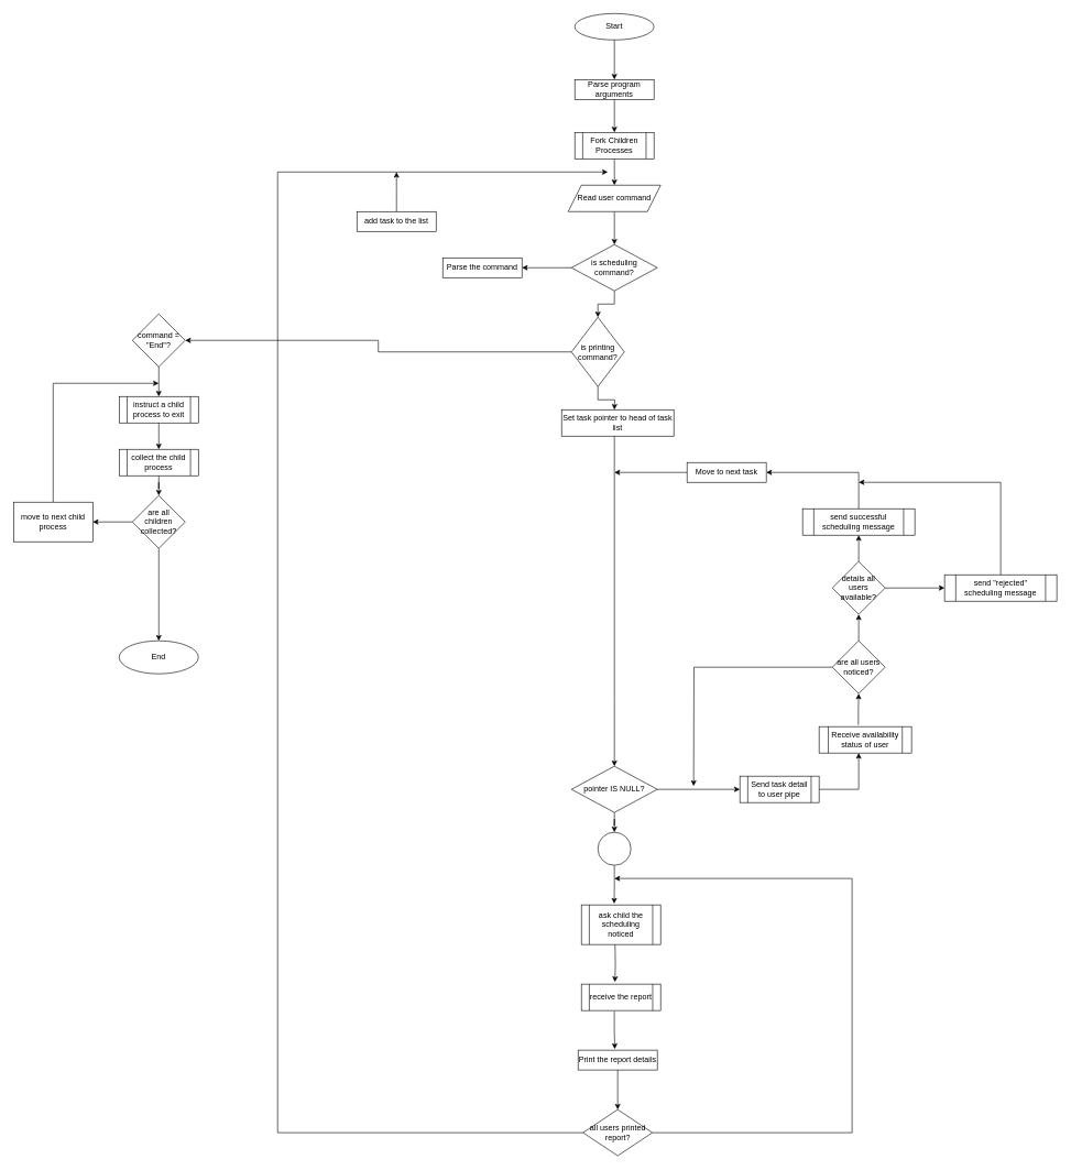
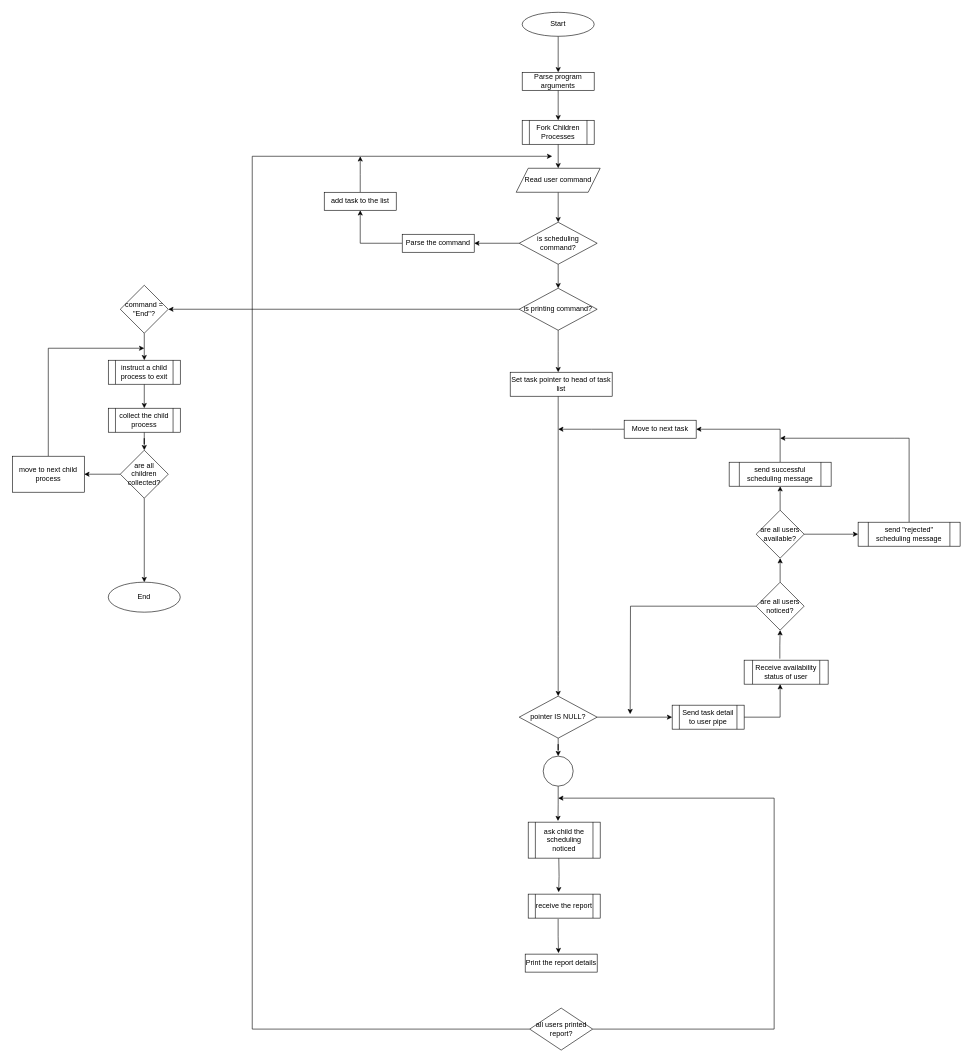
  <mxCell id="0" />
  <mxCell id="1" parent="0" />
  <mxCell id="2" style="edgeStyle=orthogonalEdgeStyle;rounded=0;orthogonalLoop=1;jettySize=auto;html=1;entryX=0.5;entryY=0;entryDx=0;entryDy=0;" edge="1" parent="1" source="3" target="5"><mxGeometry relative="1" as="geometry" /></mxCell>
  <mxCell id="3" value="Start" style="ellipse;whiteSpace=wrap;html=1;" vertex="1" parent="1"><mxGeometry x="870" y="20" width="120" height="40" as="geometry" /></mxCell>
  <mxCell id="4" style="edgeStyle=orthogonalEdgeStyle;rounded=0;orthogonalLoop=1;jettySize=auto;html=1;exitX=0.5;exitY=1;exitDx=0;exitDy=0;" edge="1" parent="1" source="5" target="7"><mxGeometry relative="1" as="geometry" /></mxCell>
  <mxCell id="5" value="Parse program arguments" style="rounded=0;whiteSpace=wrap;html=1;" vertex="1" parent="1"><mxGeometry x="870" y="120" width="120" height="30" as="geometry" /></mxCell>
  <mxCell id="6" style="edgeStyle=orthogonalEdgeStyle;rounded=0;orthogonalLoop=1;jettySize=auto;html=1;entryX=0.5;entryY=0;entryDx=0;entryDy=0;" edge="1" parent="1" source="7" target="9"><mxGeometry relative="1" as="geometry" /></mxCell>
  <mxCell id="7" value="Fork Children Processes" style="shape=process;whiteSpace=wrap;html=1;backgroundOutline=1;" vertex="1" parent="1"><mxGeometry x="870" y="200" width="120" height="40" as="geometry" /></mxCell>
  <mxCell id="8" value="" style="edgeStyle=orthogonalEdgeStyle;rounded=0;orthogonalLoop=1;jettySize=auto;html=1;" edge="1" parent="1" source="9" target="12"><mxGeometry relative="1" as="geometry" /></mxCell>
  <mxCell id="9" value="Read user command" style="shape=parallelogram;perimeter=parallelogramPerimeter;whiteSpace=wrap;html=1;fixedSize=1;" vertex="1" parent="1"><mxGeometry x="860" y="280" width="140" height="40" as="geometry" /></mxCell>
  <mxCell id="10" style="edgeStyle=orthogonalEdgeStyle;rounded=0;orthogonalLoop=1;jettySize=auto;html=1;entryX=1;entryY=0.5;entryDx=0;entryDy=0;" edge="1" parent="1" source="12" target="14"><mxGeometry relative="1" as="geometry" /></mxCell>
  <mxCell id="11" style="edgeStyle=orthogonalEdgeStyle;rounded=0;orthogonalLoop=1;jettySize=auto;html=1;" edge="1" parent="1" source="12" target="19"><mxGeometry relative="1" as="geometry" /></mxCell>
  <mxCell id="12" value="is scheduling command?" style="rhombus;whiteSpace=wrap;html=1;" vertex="1" parent="1"><mxGeometry x="865" y="370" width="130" height="70" as="geometry" /></mxCell>
+ <mxCell id="13" style="edgeStyle=orthogonalEdgeStyle;rounded=0;orthogonalLoop=1;jettySize=auto;html=1;exitX=0;exitY=0.5;exitDx=0;exitDy=0;" edge="1" parent="1" source="14" target="16"><mxGeometry relative="1" as="geometry" /></mxCell>
  <mxCell id="14" value="Parse the command" style="rounded=0;whiteSpace=wrap;html=1;" vertex="1" parent="1"><mxGeometry x="670" y="390" width="120" height="30" as="geometry" /></mxCell>
  <mxCell id="15" style="edgeStyle=orthogonalEdgeStyle;rounded=0;orthogonalLoop=1;jettySize=auto;html=1;" edge="1" parent="1" source="16"><mxGeometry relative="1" as="geometry"><mxPoint x="600" y="260" as="targetPoint" /></mxGeometry></mxCell>
  <mxCell id="16" value="add task to the list" style="rounded=0;whiteSpace=wrap;html=1;" vertex="1" parent="1"><mxGeometry x="540" y="320" width="120" height="30" as="geometry" /></mxCell>
  <mxCell id="17" style="edgeStyle=orthogonalEdgeStyle;rounded=0;orthogonalLoop=1;jettySize=auto;html=1;" edge="1" parent="1" source="19"><mxGeometry relative="1" as="geometry"><mxPoint x="930" y="620" as="targetPoint" /></mxGeometry></mxCell>
  <mxCell id="18" value="" style="edgeStyle=orthogonalEdgeStyle;rounded=0;orthogonalLoop=1;jettySize=auto;html=1;" edge="1" parent="1" source="19" target="53"><mxGeometry relative="1" as="geometry" /></mxCell>
- <mxCell id="19" value="is printing command?" style="rhombus;whiteSpace=wrap;html=1;" vertex="1" parent="1"><mxGeometry x="865" y="480" width="80" height="105" as="geometry" /></mxCell>
+ <mxCell id="19" value="is printing command?" style="rhombus;whiteSpace=wrap;html=1;" vertex="1" parent="1"><mxGeometry x="865" y="480" width="130" height="70" as="geometry" /></mxCell>
  <mxCell id="20" style="edgeStyle=orthogonalEdgeStyle;rounded=0;orthogonalLoop=1;jettySize=auto;html=1;entryX=0.5;entryY=0;entryDx=0;entryDy=0;" edge="1" parent="1" source="21" target="24"><mxGeometry relative="1" as="geometry"><mxPoint x="935" y="720" as="targetPoint" /><Array as="points"><mxPoint x="930" y="1060" /></Array></mxGeometry></mxCell>
  <mxCell id="21" value="Set task pointer to head of task list" style="rounded=0;whiteSpace=wrap;html=1;" vertex="1" parent="1"><mxGeometry x="850" y="620" width="170" height="40" as="geometry" /></mxCell>
  <mxCell id="22" style="edgeStyle=orthogonalEdgeStyle;rounded=0;orthogonalLoop=1;jettySize=auto;html=1;entryX=0;entryY=0.5;entryDx=0;entryDy=0;" edge="1" parent="1" source="24" target="29"><mxGeometry relative="1" as="geometry"><mxPoint x="1100" y="815" as="targetPoint" /></mxGeometry></mxCell>
  <mxCell id="23" style="edgeStyle=orthogonalEdgeStyle;rounded=0;orthogonalLoop=1;jettySize=auto;html=1;entryX=0.5;entryY=0;entryDx=0;entryDy=0;" edge="1" parent="1" source="24" target="38"><mxGeometry relative="1" as="geometry"><mxPoint x="930" y="1215" as="targetPoint" /></mxGeometry></mxCell>
  <mxCell id="24" value="pointer IS NULL?" style="rhombus;whiteSpace=wrap;html=1;" vertex="1" parent="1"><mxGeometry x="865" y="1160" width="130" height="70" as="geometry" /></mxCell>
  <mxCell id="25" style="edgeStyle=orthogonalEdgeStyle;rounded=0;orthogonalLoop=1;jettySize=auto;html=1;" edge="1" parent="1" source="27"><mxGeometry relative="1" as="geometry"><mxPoint x="1050" y="1190" as="targetPoint" /></mxGeometry></mxCell>
  <mxCell id="26" value="" style="edgeStyle=orthogonalEdgeStyle;rounded=0;orthogonalLoop=1;jettySize=auto;html=1;" edge="1" parent="1" source="27" target="34"><mxGeometry relative="1" as="geometry" /></mxCell>
  <mxCell id="27" value="are all users noticed?" style="rhombus;whiteSpace=wrap;html=1;" vertex="1" parent="1"><mxGeometry x="1260" y="970" width="80" height="80" as="geometry" /></mxCell>
  <mxCell id="28" style="edgeStyle=orthogonalEdgeStyle;rounded=0;orthogonalLoop=1;jettySize=auto;html=1;exitX=1;exitY=0.5;exitDx=0;exitDy=0;" edge="1" parent="1" source="29" target="31"><mxGeometry relative="1" as="geometry"><mxPoint x="1280" y="730" as="targetPoint" /><Array as="points"><mxPoint x="1300" y="1195" /></Array></mxGeometry></mxCell>
  <mxCell id="29" value="Send task detail to user pipe" style="shape=process;whiteSpace=wrap;html=1;backgroundOutline=1;" vertex="1" parent="1"><mxGeometry x="1120" y="1175" width="120" height="40" as="geometry" /></mxCell>
  <mxCell id="30" style="edgeStyle=orthogonalEdgeStyle;rounded=0;orthogonalLoop=1;jettySize=auto;html=1;entryX=0.5;entryY=1;entryDx=0;entryDy=0;exitX=0.425;exitY=-0.063;exitDx=0;exitDy=0;exitPerimeter=0;" edge="1" parent="1" source="31" target="27"><mxGeometry relative="1" as="geometry" /></mxCell>
  <mxCell id="31" value="Receive availability status of user" style="shape=process;whiteSpace=wrap;html=1;backgroundOutline=1;" vertex="1" parent="1"><mxGeometry x="1240" y="1100" width="140" height="40" as="geometry" /></mxCell>
  <mxCell id="32" style="edgeStyle=orthogonalEdgeStyle;rounded=0;orthogonalLoop=1;jettySize=auto;html=1;exitX=0.5;exitY=0;exitDx=0;exitDy=0;" edge="1" parent="1" source="34" target="36"><mxGeometry relative="1" as="geometry" /></mxCell>
  <mxCell id="33" style="edgeStyle=orthogonalEdgeStyle;rounded=0;orthogonalLoop=1;jettySize=auto;html=1;entryX=0;entryY=0.5;entryDx=0;entryDy=0;" edge="1" parent="1" source="34" target="42"><mxGeometry relative="1" as="geometry"><mxPoint x="1350" y="790" as="targetPoint" /></mxGeometry></mxCell>
- <mxCell id="34" value="details all users available?" style="rhombus;whiteSpace=wrap;html=1;" vertex="1" parent="1"><mxGeometry x="1260" y="850" width="80" height="80" as="geometry" /></mxCell>
+ <mxCell id="34" value="are all users available?" style="rhombus;whiteSpace=wrap;html=1;" vertex="1" parent="1"><mxGeometry x="1260" y="850" width="80" height="80" as="geometry" /></mxCell>
  <mxCell id="35" style="edgeStyle=orthogonalEdgeStyle;rounded=0;orthogonalLoop=1;jettySize=auto;html=1;entryX=1;entryY=0.5;entryDx=0;entryDy=0;exitX=0.5;exitY=0;exitDx=0;exitDy=0;" edge="1" parent="1" source="36" target="44"><mxGeometry relative="1" as="geometry" /></mxCell>
  <mxCell id="36" value="send successful scheduling message" style="shape=process;whiteSpace=wrap;html=1;backgroundOutline=1;" vertex="1" parent="1"><mxGeometry x="1215" y="770" width="170" height="40" as="geometry" /></mxCell>
  <mxCell id="37" style="edgeStyle=orthogonalEdgeStyle;rounded=0;orthogonalLoop=1;jettySize=auto;html=1;entryX=0.414;entryY=-0.031;entryDx=0;entryDy=0;entryPerimeter=0;" edge="1" parent="1" source="38" target="40"><mxGeometry relative="1" as="geometry" /></mxCell>
  <mxCell id="38" value="" style="ellipse;whiteSpace=wrap;html=1;aspect=fixed;" vertex="1" parent="1"><mxGeometry x="905" y="1260" width="50" height="50" as="geometry" /></mxCell>
  <mxCell id="39" value="" style="edgeStyle=orthogonalEdgeStyle;rounded=0;orthogonalLoop=1;jettySize=auto;html=1;entryX=0.423;entryY=-0.08;entryDx=0;entryDy=0;entryPerimeter=0;" edge="1" parent="1" target="51"><mxGeometry relative="1" as="geometry"><mxPoint x="931" y="1430" as="sourcePoint" /></mxGeometry></mxCell>
  <mxCell id="40" value="ask child the scheduling noticed" style="shape=process;whiteSpace=wrap;html=1;backgroundOutline=1;" vertex="1" parent="1"><mxGeometry x="880" y="1370" width="120" height="60" as="geometry" /></mxCell>
  <mxCell id="41" style="edgeStyle=orthogonalEdgeStyle;rounded=0;orthogonalLoop=1;jettySize=auto;html=1;" edge="1" parent="1" source="42"><mxGeometry relative="1" as="geometry"><mxPoint x="1300" y="730" as="targetPoint" /><Array as="points"><mxPoint x="1515" y="730" /><mxPoint x="1490" y="730" /></Array></mxGeometry></mxCell>
  <mxCell id="42" value="send &quot;rejected&quot; scheduling message" style="shape=process;whiteSpace=wrap;html=1;backgroundOutline=1;" vertex="1" parent="1"><mxGeometry x="1430" y="870" width="170" height="40" as="geometry" /></mxCell>
  <mxCell id="43" style="edgeStyle=orthogonalEdgeStyle;rounded=0;orthogonalLoop=1;jettySize=auto;html=1;" edge="1" parent="1" source="44"><mxGeometry relative="1" as="geometry"><mxPoint x="930" y="715" as="targetPoint" /></mxGeometry></mxCell>
  <mxCell id="44" value="Move to next task" style="rounded=0;whiteSpace=wrap;html=1;" vertex="1" parent="1"><mxGeometry x="1040" y="700" width="120" height="30" as="geometry" /></mxCell>
- <mxCell id="45" value="" style="edgeStyle=orthogonalEdgeStyle;rounded=0;orthogonalLoop=1;jettySize=auto;html=1;" edge="1" parent="1" source="46" target="49"><mxGeometry relative="1" as="geometry" /></mxCell>
  <mxCell id="46" value="Print the report details" style="whiteSpace=wrap;html=1;" vertex="1" parent="1"><mxGeometry x="875" y="1590" width="120" height="30" as="geometry" /></mxCell>
  <mxCell id="47" style="edgeStyle=orthogonalEdgeStyle;rounded=0;orthogonalLoop=1;jettySize=auto;html=1;" edge="1" parent="1" source="49"><mxGeometry relative="1" as="geometry"><mxPoint x="930" y="1330" as="targetPoint" /><Array as="points"><mxPoint x="1290" y="1715" /><mxPoint x="1290" y="1330" /></Array></mxGeometry></mxCell>
  <mxCell id="48" style="edgeStyle=orthogonalEdgeStyle;rounded=0;orthogonalLoop=1;jettySize=auto;html=1;exitX=0;exitY=0.5;exitDx=0;exitDy=0;" edge="1" parent="1" source="49"><mxGeometry relative="1" as="geometry"><mxPoint x="920" y="260" as="targetPoint" /><Array as="points"><mxPoint x="420" y="1715" /><mxPoint x="420" y="260" /></Array></mxGeometry></mxCell>
  <mxCell id="49" value="all users printed report?" style="rhombus;whiteSpace=wrap;html=1;" vertex="1" parent="1"><mxGeometry x="882.5" y="1680" width="105" height="70" as="geometry" /></mxCell>
  <mxCell id="50" style="edgeStyle=orthogonalEdgeStyle;rounded=0;orthogonalLoop=1;jettySize=auto;html=1;exitX=0.416;exitY=1.031;exitDx=0;exitDy=0;exitPerimeter=0;entryX=0.463;entryY=-0.054;entryDx=0;entryDy=0;entryPerimeter=0;" edge="1" parent="1" source="51" target="46"><mxGeometry relative="1" as="geometry"><mxPoint x="930" y="1590" as="targetPoint" /><Array as="points"><mxPoint x="930" y="1561" /><mxPoint x="931" y="1561" /></Array></mxGeometry></mxCell>
  <mxCell id="51" value="receive the report" style="shape=process;whiteSpace=wrap;html=1;backgroundOutline=1;" vertex="1" parent="1"><mxGeometry x="880" y="1490" width="120" height="40" as="geometry" /></mxCell>
  <mxCell id="52" style="edgeStyle=orthogonalEdgeStyle;rounded=0;orthogonalLoop=1;jettySize=auto;html=1;entryX=0.5;entryY=0;entryDx=0;entryDy=0;" edge="1" parent="1" source="53" target="56"><mxGeometry relative="1" as="geometry" /></mxCell>
  <mxCell id="53" value="command = &quot;End&quot;?" style="rhombus;whiteSpace=wrap;html=1;" vertex="1" parent="1"><mxGeometry x="200" y="475" width="80" height="80" as="geometry" /></mxCell>
  <mxCell id="54" value="End" style="ellipse;whiteSpace=wrap;html=1;" vertex="1" parent="1"><mxGeometry x="180" y="970" width="120" height="50" as="geometry" /></mxCell>
  <mxCell id="55" style="edgeStyle=orthogonalEdgeStyle;rounded=0;orthogonalLoop=1;jettySize=auto;html=1;entryX=0.5;entryY=0;entryDx=0;entryDy=0;" edge="1" parent="1" source="56" target="58"><mxGeometry relative="1" as="geometry" /></mxCell>
  <mxCell id="56" value="instruct a child process to exit" style="shape=process;whiteSpace=wrap;html=1;backgroundOutline=1;" vertex="1" parent="1"><mxGeometry x="180" y="600" width="120" height="40" as="geometry" /></mxCell>
  <mxCell id="57" style="edgeStyle=orthogonalEdgeStyle;rounded=0;orthogonalLoop=1;jettySize=auto;html=1;entryX=0.5;entryY=0;entryDx=0;entryDy=0;" edge="1" parent="1" source="58" target="61"><mxGeometry relative="1" as="geometry" /></mxCell>
  <mxCell id="58" value="collect the child process " style="shape=process;whiteSpace=wrap;html=1;backgroundOutline=1;" vertex="1" parent="1"><mxGeometry x="180" y="680" width="120" height="40" as="geometry" /></mxCell>
  <mxCell id="59" value="" style="edgeStyle=orthogonalEdgeStyle;rounded=0;orthogonalLoop=1;jettySize=auto;html=1;" edge="1" parent="1" source="61" target="63"><mxGeometry relative="1" as="geometry" /></mxCell>
  <mxCell id="60" style="edgeStyle=orthogonalEdgeStyle;rounded=0;orthogonalLoop=1;jettySize=auto;html=1;entryX=0.5;entryY=0;entryDx=0;entryDy=0;" edge="1" parent="1" source="61" target="54"><mxGeometry relative="1" as="geometry" /></mxCell>
  <mxCell id="61" value="are all children collected?" style="rhombus;whiteSpace=wrap;html=1;" vertex="1" parent="1"><mxGeometry x="200" y="750" width="80" height="80" as="geometry" /></mxCell>
  <mxCell id="62" style="edgeStyle=orthogonalEdgeStyle;rounded=0;orthogonalLoop=1;jettySize=auto;html=1;" edge="1" parent="1" source="63"><mxGeometry relative="1" as="geometry"><mxPoint x="240" y="580" as="targetPoint" /><Array as="points"><mxPoint x="80" y="580" /></Array></mxGeometry></mxCell>
  <mxCell id="63" value="move to next child process" style="whiteSpace=wrap;html=1;" vertex="1" parent="1"><mxGeometry x="20" y="760" width="120" height="60" as="geometry" /></mxCell>
